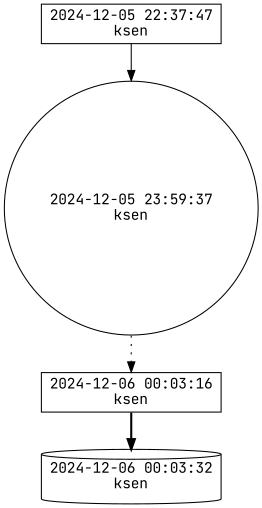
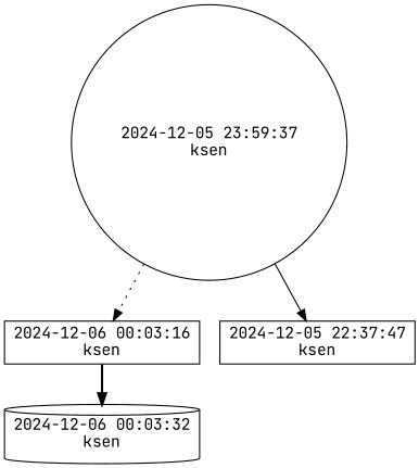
  digraph {
    fontname="JetBrains Mono"
    node [fontname="JetBrains Mono" shape=box]
    edge [fontname="JetBrains Mono"]
    n1 [label="2024-12-06 00:03:32\nksen" shape=cylinder]
    n2 [label="2024-12-06 00:03:16\nksen"]
    n3 [label="2024-12-05 23:59:37\nksen" shape=circle]
    n4 [label="2024-12-05 22:37:47\nksen"]
    n2 -> n1 [style=bold]
    n3 -> n2 [style=dotted]
-   n4 -> n3 [style=solid]
+   n3 -> n4 [style=solid]
  }
